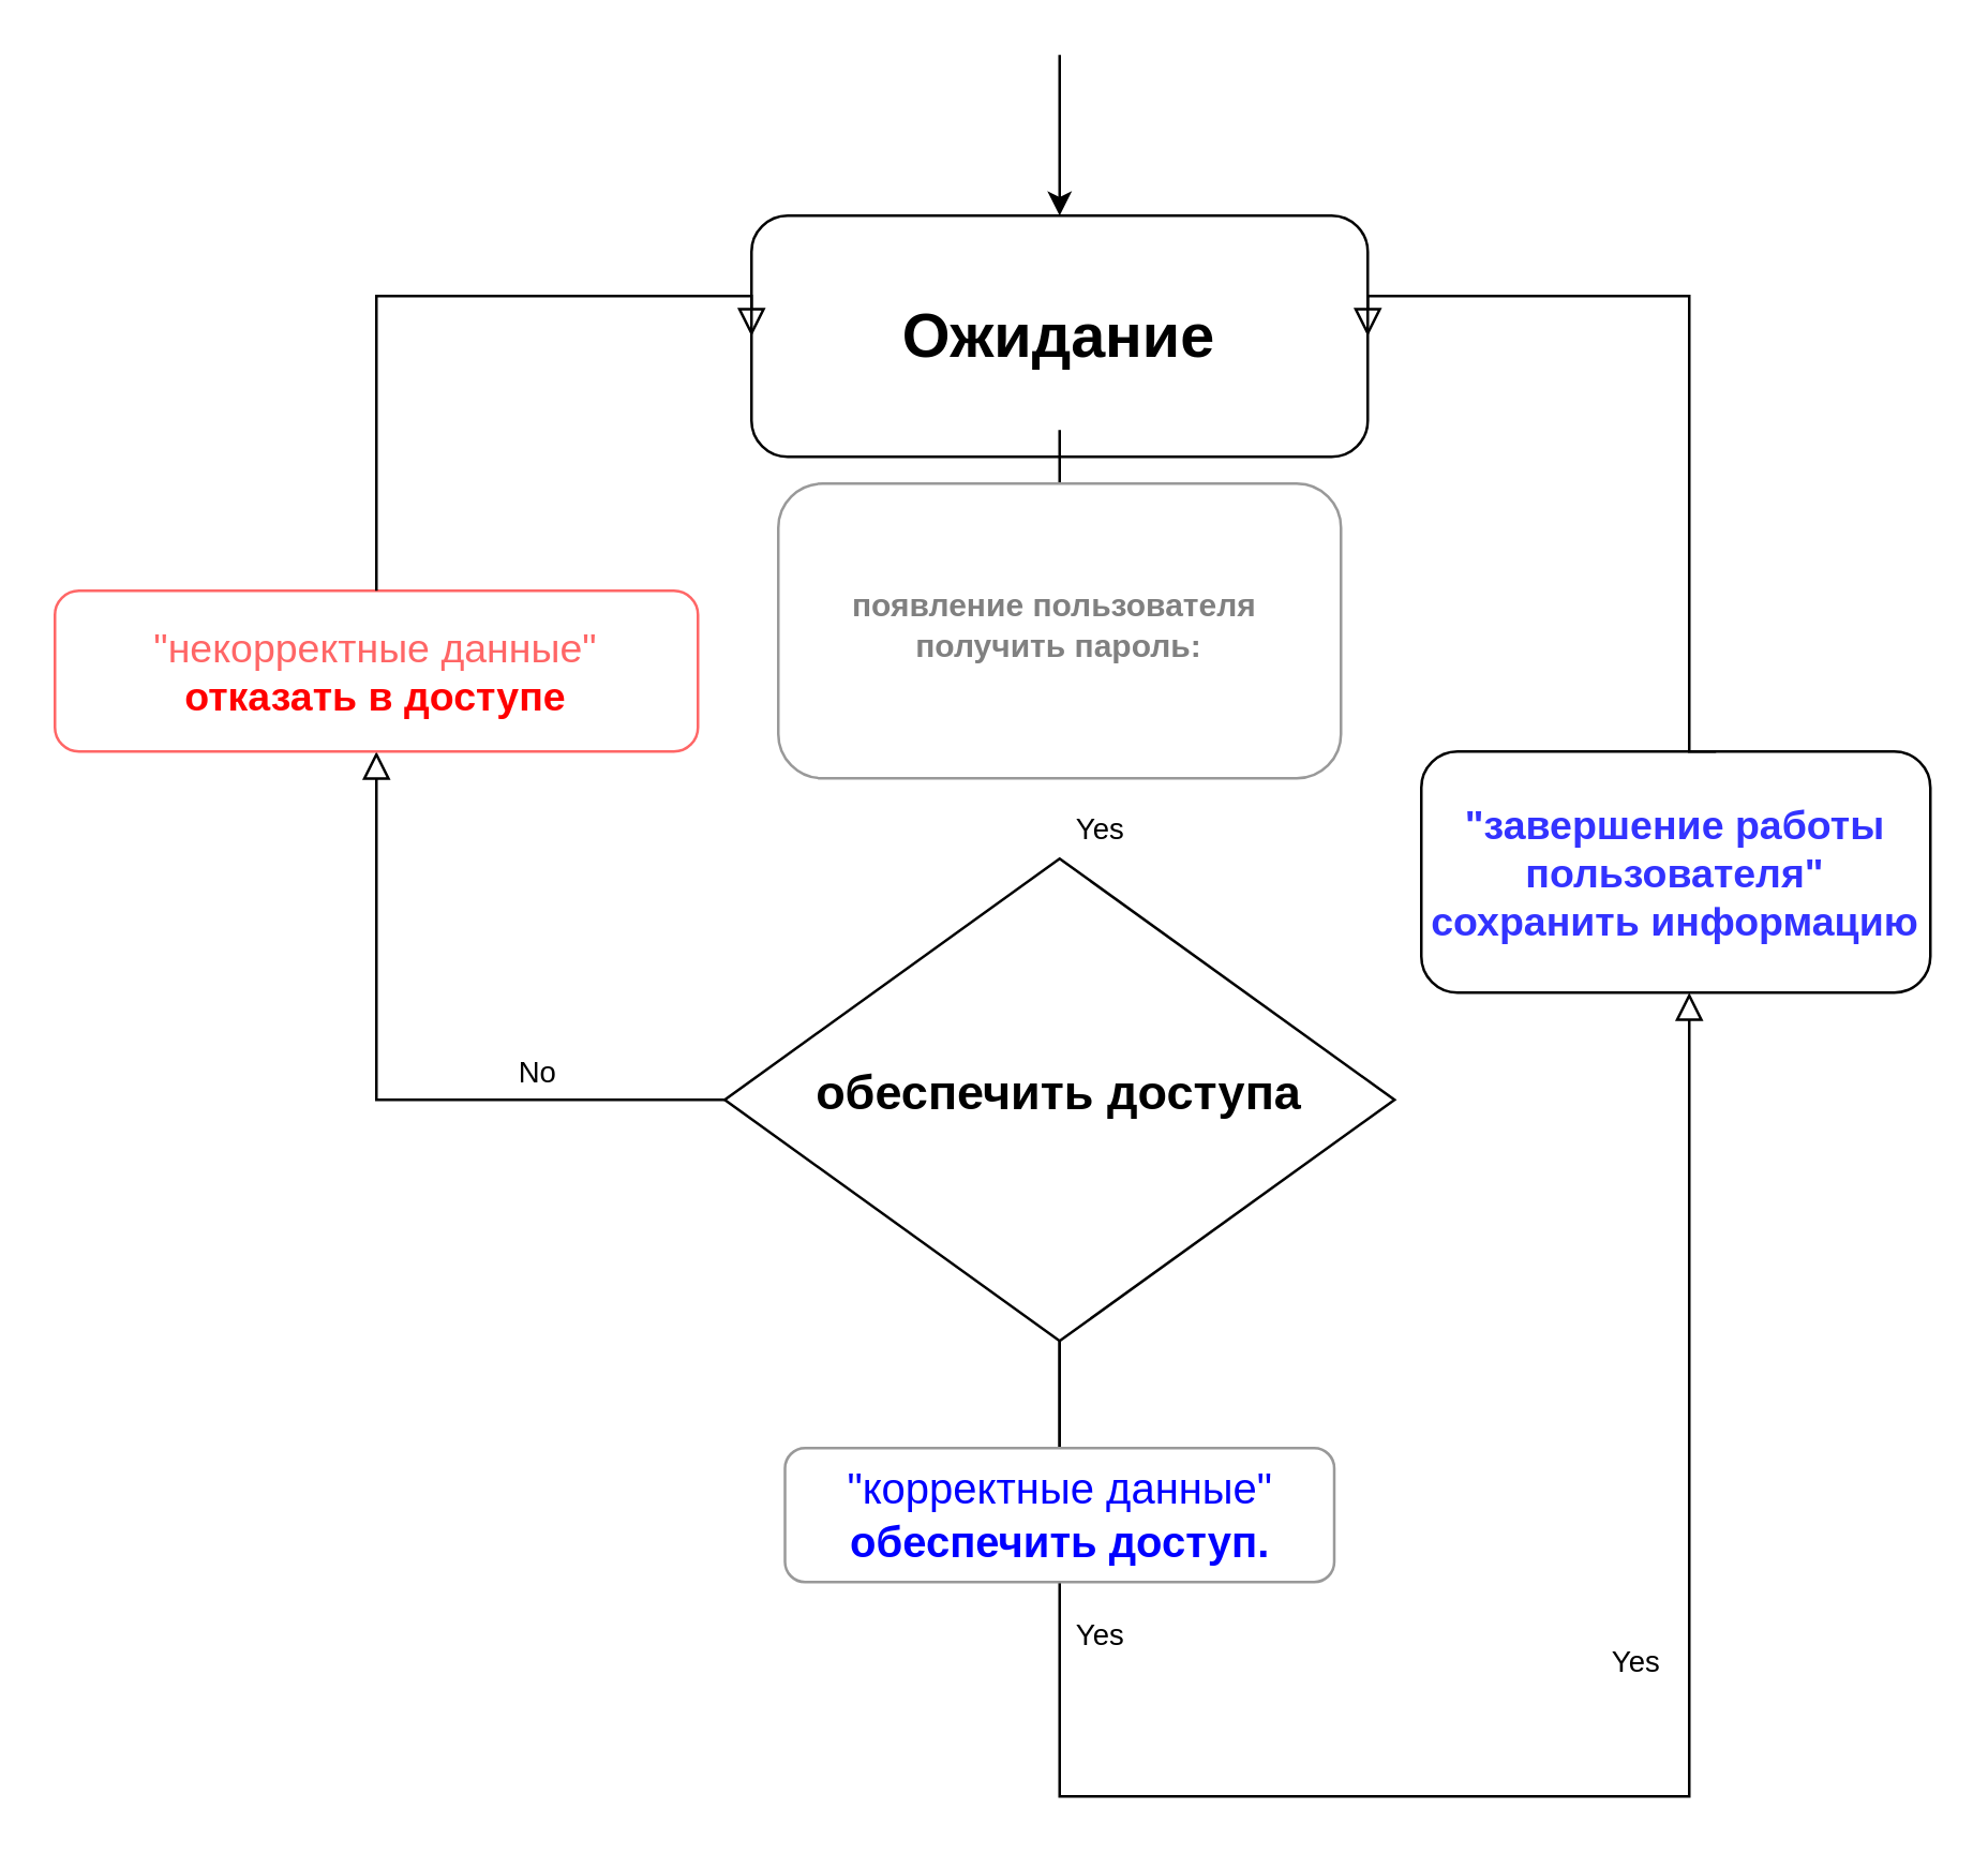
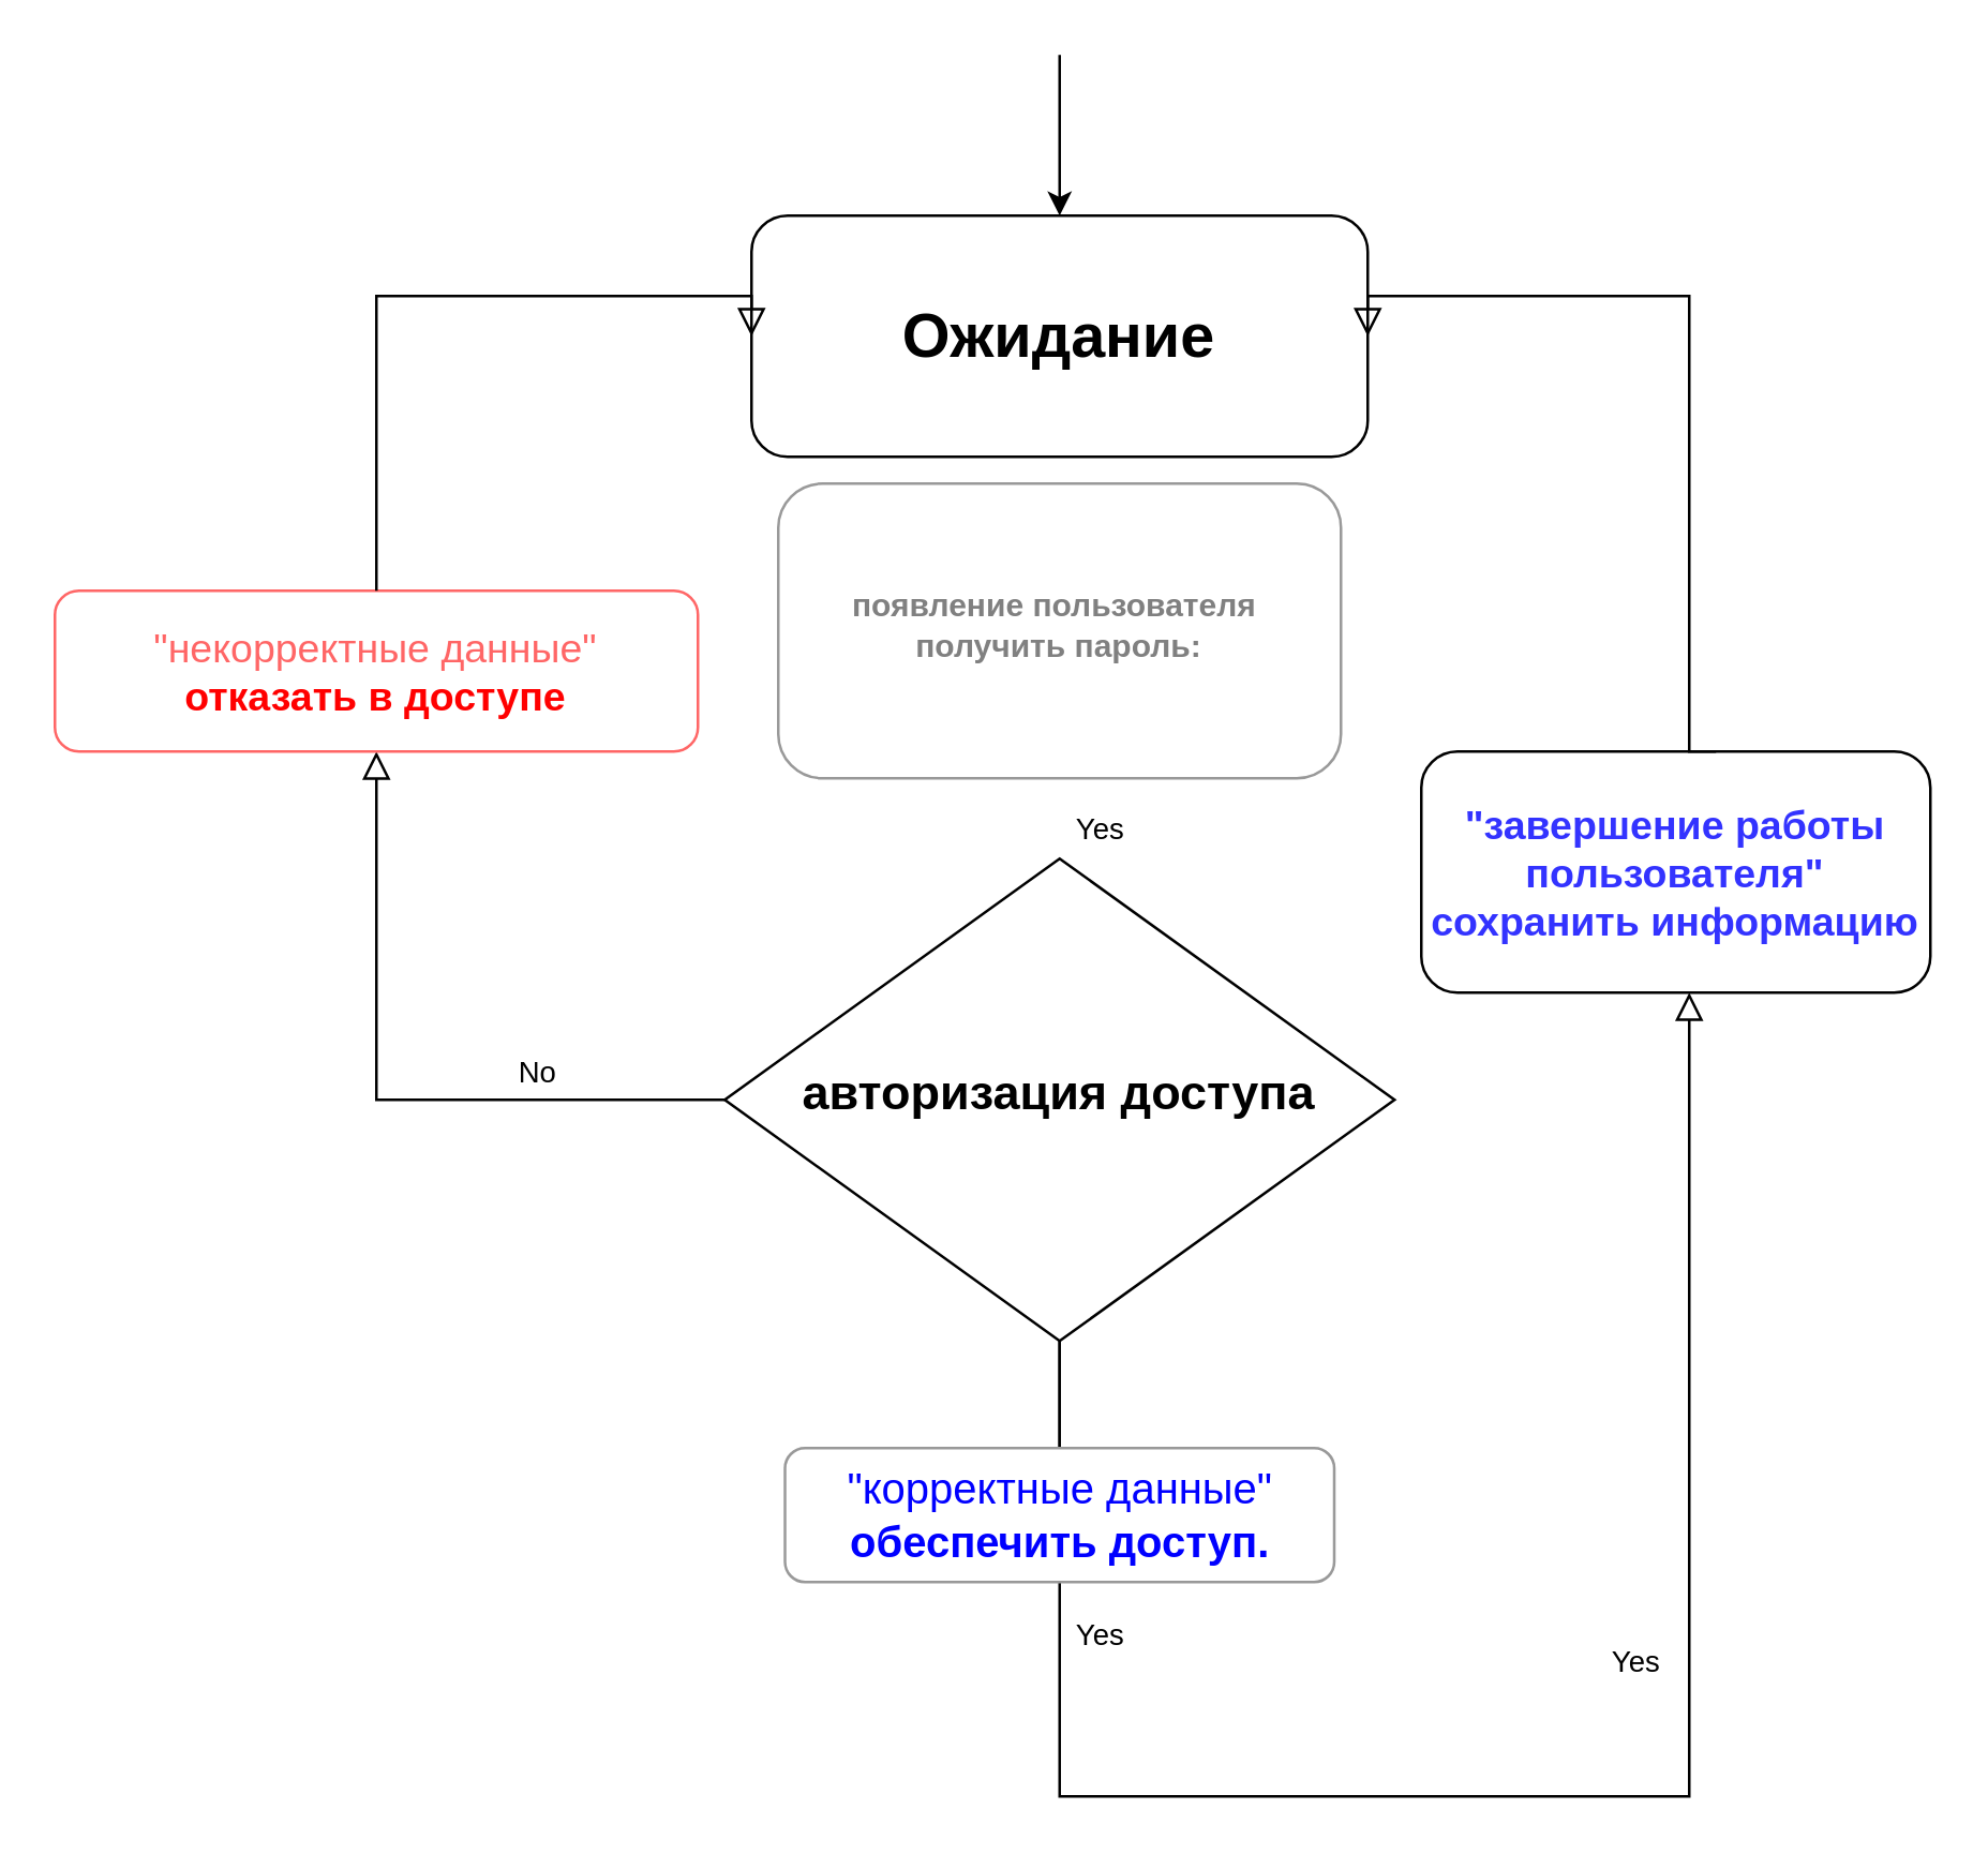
  <mxCell id="0" />
  <mxCell id="1" parent="0" />
  <mxCell id="2" value="&lt;font style=&quot;font-size: 23px;&quot;&gt;&lt;b&gt;Ожидание&lt;/b&gt;&lt;/font&gt;" style="rounded=1;whiteSpace=wrap;html=1;fontSize=12;glass=0;strokeWidth=1;shadow=0;" parent="1" vertex="1"><mxGeometry x="280" y="80" width="230" height="90" as="geometry" /></mxCell>
  <mxCell id="3" value="Yes" style="rounded=0;html=1;jettySize=auto;orthogonalLoop=1;fontSize=11;endArrow=block;endFill=0;endSize=8;strokeWidth=1;shadow=0;labelBackgroundColor=none;edgeStyle=orthogonalEdgeStyle;exitX=0;exitY=0.5;exitDx=0;exitDy=0;entryX=0.5;entryY=1;entryDx=0;entryDy=0;" parent="1" source="5" target="7" edge="1"><mxGeometry x="-1" y="400" relative="1" as="geometry"><mxPoint x="340" y="-190" as="offset" /><mxPoint x="140" y="290" as="targetPoint" /><Array as="points"><mxPoint x="140" y="410" /></Array></mxGeometry></mxCell>
  <mxCell id="4" value="No" style="edgeStyle=orthogonalEdgeStyle;rounded=0;html=1;jettySize=auto;orthogonalLoop=1;fontSize=11;endArrow=block;endFill=0;endSize=8;strokeWidth=1;shadow=0;labelBackgroundColor=none;startArrow=none;" parent="1" source="12" edge="1"><mxGeometry x="-1" y="-272" relative="1" as="geometry"><mxPoint x="77" y="-190" as="offset" /><mxPoint x="630" y="370" as="targetPoint" /><Array as="points"><mxPoint x="395" y="670" /><mxPoint x="630" y="670" /></Array></mxGeometry></mxCell>
- <mxCell id="5" value="&lt;b&gt;&lt;font style=&quot;font-size: 18px;&quot;&gt;обеспечить доступа&lt;/font&gt;&lt;/b&gt;" style="rhombus;whiteSpace=wrap;html=1;shadow=0;fontFamily=Helvetica;fontSize=12;align=center;strokeWidth=1;spacing=6;spacingTop=-4;" parent="1" vertex="1"><mxGeometry x="270" y="320" width="250" height="180" as="geometry" /></mxCell>
+ <mxCell id="5" value="&lt;b&gt;&lt;font style=&quot;font-size: 18px;&quot;&gt;авторизация доступа&lt;/font&gt;&lt;/b&gt;" style="rhombus;whiteSpace=wrap;html=1;shadow=0;fontFamily=Helvetica;fontSize=12;align=center;strokeWidth=1;spacing=6;spacingTop=-4;" parent="1" vertex="1"><mxGeometry x="270" y="320" width="250" height="180" as="geometry" /></mxCell>
  <mxCell id="6" value="&lt;font style=&quot;font-size: 15px;&quot; color=&quot;#3333ff&quot;&gt;&lt;b&gt;&quot;завершение работы &lt;br&gt;пользователя&quot;&lt;br&gt;сохранить информацию&lt;/b&gt;&lt;/font&gt;" style="rounded=1;whiteSpace=wrap;html=1;fontSize=12;glass=0;strokeWidth=1;shadow=0;" parent="1" vertex="1"><mxGeometry x="530" y="280" width="190" height="90" as="geometry" /></mxCell>
  <mxCell id="7" value="&lt;font style=&quot;font-size: 15px;&quot;&gt;&lt;font style=&quot;font-size: 15px;&quot; color=&quot;#ff6666&quot;&gt;&quot;некорректные данные&quot;&lt;/font&gt;&lt;br&gt;&lt;font style=&quot;font-size: 15px;&quot; color=&quot;#ff0000&quot;&gt;&lt;b&gt;отказать в доступе&lt;/b&gt;&lt;/font&gt;&lt;br&gt;&lt;/font&gt;" style="rounded=1;whiteSpace=wrap;html=1;fontSize=12;glass=0;strokeWidth=1;shadow=0;strokeColor=#FF6666;" parent="1" vertex="1"><mxGeometry x="20" y="220" width="240" height="60" as="geometry" /></mxCell>
  <mxCell id="8" value="" style="edgeStyle=orthogonalEdgeStyle;rounded=0;html=1;jettySize=auto;orthogonalLoop=1;fontSize=11;endArrow=none;endFill=0;endSize=8;strokeWidth=1;shadow=0;labelBackgroundColor=none;exitX=0.5;exitY=1;exitDx=0;exitDy=0;" edge="1" parent="1" source="5" target="12"><mxGeometry x="-1" y="222" relative="1" as="geometry"><mxPoint x="2" y="30" as="offset" /><mxPoint x="395" y="450" as="sourcePoint" /><mxPoint x="395" y="630" as="targetPoint" /><Array as="points" /></mxGeometry></mxCell>
  <mxCell id="9" value="Yes" style="rounded=0;html=1;jettySize=auto;orthogonalLoop=1;fontSize=11;endArrow=block;endFill=0;endSize=8;strokeWidth=1;shadow=0;labelBackgroundColor=none;edgeStyle=orthogonalEdgeStyle;entryX=0;entryY=0.5;entryDx=0;entryDy=0;exitX=0.5;exitY=0;exitDx=0;exitDy=0;" edge="1" parent="1" source="7" target="2"><mxGeometry x="-1" y="-474" relative="1" as="geometry"><mxPoint x="-204" y="390" as="offset" /><mxPoint x="138" y="180" as="sourcePoint" /><mxPoint x="-100" y="105" as="targetPoint" /><Array as="points"><mxPoint x="140" y="110" /></Array></mxGeometry></mxCell>
  <mxCell id="10" value="" style="endArrow=classic;html=1;rounded=0;entryX=0.5;entryY=0;entryDx=0;entryDy=0;" edge="1" parent="1" target="2"><mxGeometry relative="1" as="geometry"><mxPoint x="395" y="20" as="sourcePoint" /><mxPoint x="420" y="0" as="targetPoint" /></mxGeometry></mxCell>
  <mxCell id="11" value="" style="edgeStyle=orthogonalEdgeStyle;rounded=0;html=1;jettySize=auto;orthogonalLoop=1;fontSize=11;endArrow=none;endFill=0;endSize=8;strokeWidth=1;shadow=0;labelBackgroundColor=none;" edge="1" parent="1" source="5" target="12"><mxGeometry x="-0.972" y="-435" relative="1" as="geometry"><mxPoint as="offset" /><mxPoint x="395" y="450" as="sourcePoint" /><mxPoint x="630" y="270" as="targetPoint" /><Array as="points" /></mxGeometry></mxCell>
  <mxCell id="12" value="&lt;font style=&quot;font-size: 16px;&quot; color=&quot;#0000ff&quot;&gt;&quot;корректные данные&quot;&lt;br&gt;&lt;b&gt;обеспечить доступ.&lt;/b&gt;&lt;/font&gt;" style="rounded=1;whiteSpace=wrap;html=1;fontSize=12;glass=0;strokeWidth=1;shadow=0;strokeColor=#999999;" vertex="1" parent="1"><mxGeometry x="292.5" y="540" width="205" height="50" as="geometry" /></mxCell>
- <mxCell id="13" value="" style="rounded=0;html=1;jettySize=auto;orthogonalLoop=1;fontSize=11;endArrow=none;endFill=0;endSize=8;strokeWidth=1;shadow=0;labelBackgroundColor=none;edgeStyle=orthogonalEdgeStyle;" edge="1" parent="1" source="2" target="14"><mxGeometry relative="1" as="geometry"><mxPoint x="395" y="140" as="sourcePoint" /><mxPoint x="395" y="320" as="targetPoint" /></mxGeometry></mxCell>
  <mxCell id="14" value="&lt;font color=&quot;#808080&quot;&gt;&lt;b&gt;появление пользователя&amp;nbsp;&lt;br&gt;получить&amp;nbsp;пароль:&lt;/b&gt;&lt;/font&gt;" style="whiteSpace=wrap;html=1;shadow=0;fontFamily=Helvetica;fontSize=12;align=center;strokeWidth=1;spacing=6;spacingTop=-4;strokeColor=#999999;rounded=1;" parent="1" vertex="1"><mxGeometry x="290" y="180" width="210" height="110" as="geometry" /></mxCell>
  <mxCell id="15" value="Yes" style="rounded=0;html=1;jettySize=auto;orthogonalLoop=1;fontSize=11;endArrow=block;endFill=0;endSize=8;strokeWidth=1;shadow=0;labelBackgroundColor=none;edgeStyle=orthogonalEdgeStyle;exitX=0.5;exitY=0;exitDx=0;exitDy=0;entryX=1;entryY=0.5;entryDx=0;entryDy=0;" edge="1" parent="1" target="2"><mxGeometry x="-0.933" y="222" relative="1" as="geometry"><mxPoint x="2" y="30" as="offset" /><mxPoint x="640" y="280" as="sourcePoint" /><mxPoint x="640" y="110" as="targetPoint" /><Array as="points"><mxPoint x="630" y="280" /><mxPoint x="630" y="110" /></Array></mxGeometry></mxCell>
